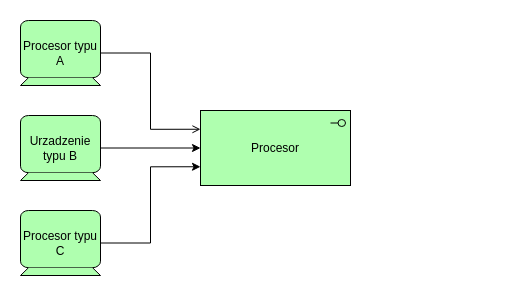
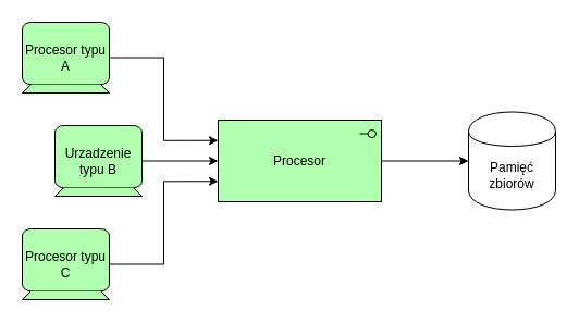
  <mxCell id="0" />
  <mxCell id="1" parent="0" />
- <mxCell id="2" style="edgeStyle=orthogonalEdgeStyle;rounded=0;orthogonalLoop=1;jettySize=auto;html=1;entryX=0;entryY=0.25;entryDx=0;entryDy=0;entryPerimeter=0;endArrow=open;" edge="1" parent="1" source="3" target="9"><mxGeometry relative="1" as="geometry" /></mxCell>
+ <mxCell id="2" style="edgeStyle=orthogonalEdgeStyle;rounded=0;orthogonalLoop=1;jettySize=auto;html=1;entryX=0;entryY=0.25;entryDx=0;entryDy=0;entryPerimeter=0;" edge="1" parent="1" source="3" target="9"><mxGeometry relative="1" as="geometry" /></mxCell>
  <mxCell id="3" value="Procesor typu A" style="html=1;outlineConnect=0;whiteSpace=wrap;fillColor=#AFFFAF;strokeColor=#000000;shape=mxgraph.archimate3.device;" vertex="1" parent="1"><mxGeometry x="20" y="20" width="80" height="65" as="geometry" /></mxCell>
  <mxCell id="4" style="edgeStyle=orthogonalEdgeStyle;rounded=0;orthogonalLoop=1;jettySize=auto;html=1;entryX=0;entryY=0.5;entryDx=0;entryDy=0;entryPerimeter=0;" edge="1" parent="1" source="5" target="9"><mxGeometry relative="1" as="geometry" /></mxCell>
- <mxCell id="5" value="&lt;span style=&quot;white-space: normal&quot;&gt;Urzadzenie typu B&lt;/span&gt;" style="html=1;outlineConnect=0;whiteSpace=wrap;fillColor=#AFFFAF;strokeColor=#000000;shape=mxgraph.archimate3.device;" vertex="1" parent="1"><mxGeometry x="20" y="115" width="80" height="65" as="geometry" /></mxCell>
+ <mxCell id="5" value="&lt;span style=&quot;white-space: normal&quot;&gt;Urzadzenie typu B&lt;/span&gt;" style="html=1;outlineConnect=0;whiteSpace=wrap;fillColor=#AFFFAF;strokeColor=#000000;shape=mxgraph.archimate3.device;" vertex="1" parent="1"><mxGeometry x="50" y="115" width="80" height="65" as="geometry" /></mxCell>
  <mxCell id="6" style="edgeStyle=orthogonalEdgeStyle;rounded=0;orthogonalLoop=1;jettySize=auto;html=1;entryX=0;entryY=0.75;entryDx=0;entryDy=0;entryPerimeter=0;" edge="1" parent="1" source="7" target="9"><mxGeometry relative="1" as="geometry" /></mxCell>
  <mxCell id="7" value="&lt;span style=&quot;white-space: normal&quot;&gt;Procesor typu C&lt;/span&gt;" style="html=1;outlineConnect=0;whiteSpace=wrap;fillColor=#AFFFAF;strokeColor=#000000;shape=mxgraph.archimate3.device;" vertex="1" parent="1"><mxGeometry x="20" y="210" width="80" height="65" as="geometry" /></mxCell>
+ <mxCell id="8" style="edgeStyle=orthogonalEdgeStyle;rounded=0;orthogonalLoop=1;jettySize=auto;html=1;entryX=0;entryY=0.5;entryDx=0;entryDy=0;" edge="1" parent="1" source="9" target="10"><mxGeometry relative="1" as="geometry" /></mxCell>
  <mxCell id="9" value="Procesor" style="html=1;outlineConnect=0;whiteSpace=wrap;fillColor=#AFFFAF;strokeColor=#000000;shape=mxgraph.archimate3.application;appType=interface;archiType=square;" vertex="1" parent="1"><mxGeometry x="200" y="110" width="150" height="75" as="geometry" /></mxCell>
+ <mxCell id="10" value="Pamięć zbiorów" style="shape=cylinder;whiteSpace=wrap;html=1;boundedLbl=1;backgroundOutline=1;" vertex="1" parent="1"><mxGeometry x="430" y="102.5" width="80" height="90" as="geometry" /></mxCell>
